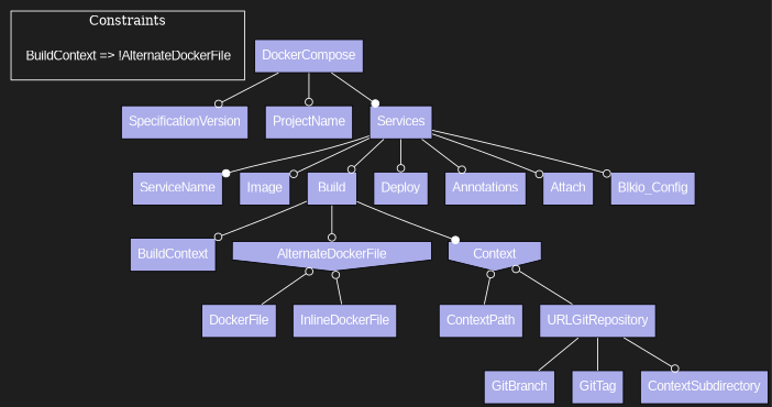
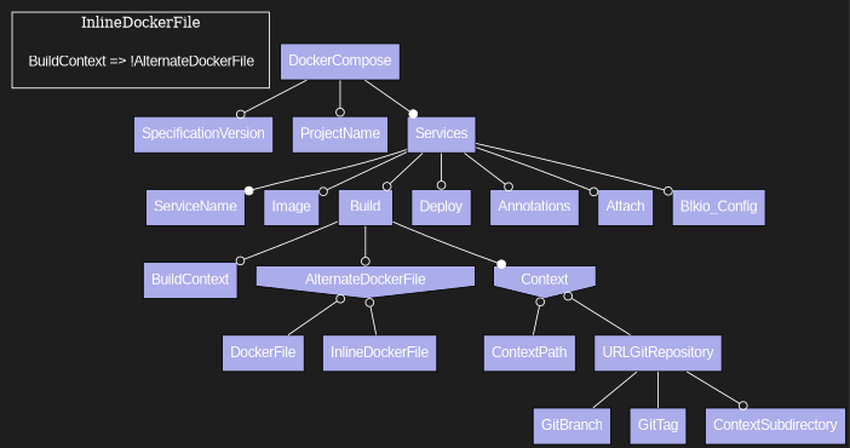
  digraph {
    bgcolor="#1e1e1e"
    newrank=true
    rankdir=TB
    node [fontcolor=white fontname="Arial Unicode MS, Arial" shape=box style=filled fillcolor="#ABACEA"]
    edge [arrowhead=odot arrowtail=none color=white dir=both]
    n1 [color="#1e1e1e" label=<<table border="0" cellpadding="0" cellspacing="0" cellborder="0">         <tr><td align="left">BuildContext =&gt; !AlternateDockerFile</td></tr> </table>> fillcolor=""]
    SpecificationVersion
    DockerCompose
    ProjectName
    Services
    ServiceName
    Image
    Build
    Deploy
    Annotations
    Attach
    Blkio_Config
    BuildContext
    AlternateDockerFile [shape=invhouse]
    Context [shape=invhouse]
    DockerFile
    InlineDockerFile
    ContextPath
    URLGitRepository
    GitBranch
    GitTag
    ContextSubdirectory
    subgraph cluster_1 {
      color=white
      fontcolor=white
-     label=Constraints
+     label=InlineDockerFile
      n1
    }
    DockerCompose -> SpecificationVersion
    DockerCompose -> ProjectName
    DockerCompose -> Services [arrowhead=dot]
    Services -> ServiceName [arrowhead=dot]
    Services -> Image
    Services -> Build
    Services -> Deploy
    Services -> Annotations
    Services -> Attach
    Services -> Blkio_Config
    Build -> BuildContext
    Build -> AlternateDockerFile
    Build -> Context [arrowhead=dot]
    AlternateDockerFile -> DockerFile [arrowhead=none arrowtail=odot]
    AlternateDockerFile -> InlineDockerFile [arrowhead=none arrowtail=odot]
    Context -> ContextPath [arrowhead=none arrowtail=odot]
    Context -> URLGitRepository [arrowhead=none arrowtail=odot]
    URLGitRepository -> GitBranch [arrowhead=none]
    URLGitRepository -> GitTag [arrowhead=none]
    URLGitRepository -> ContextSubdirectory
  }
